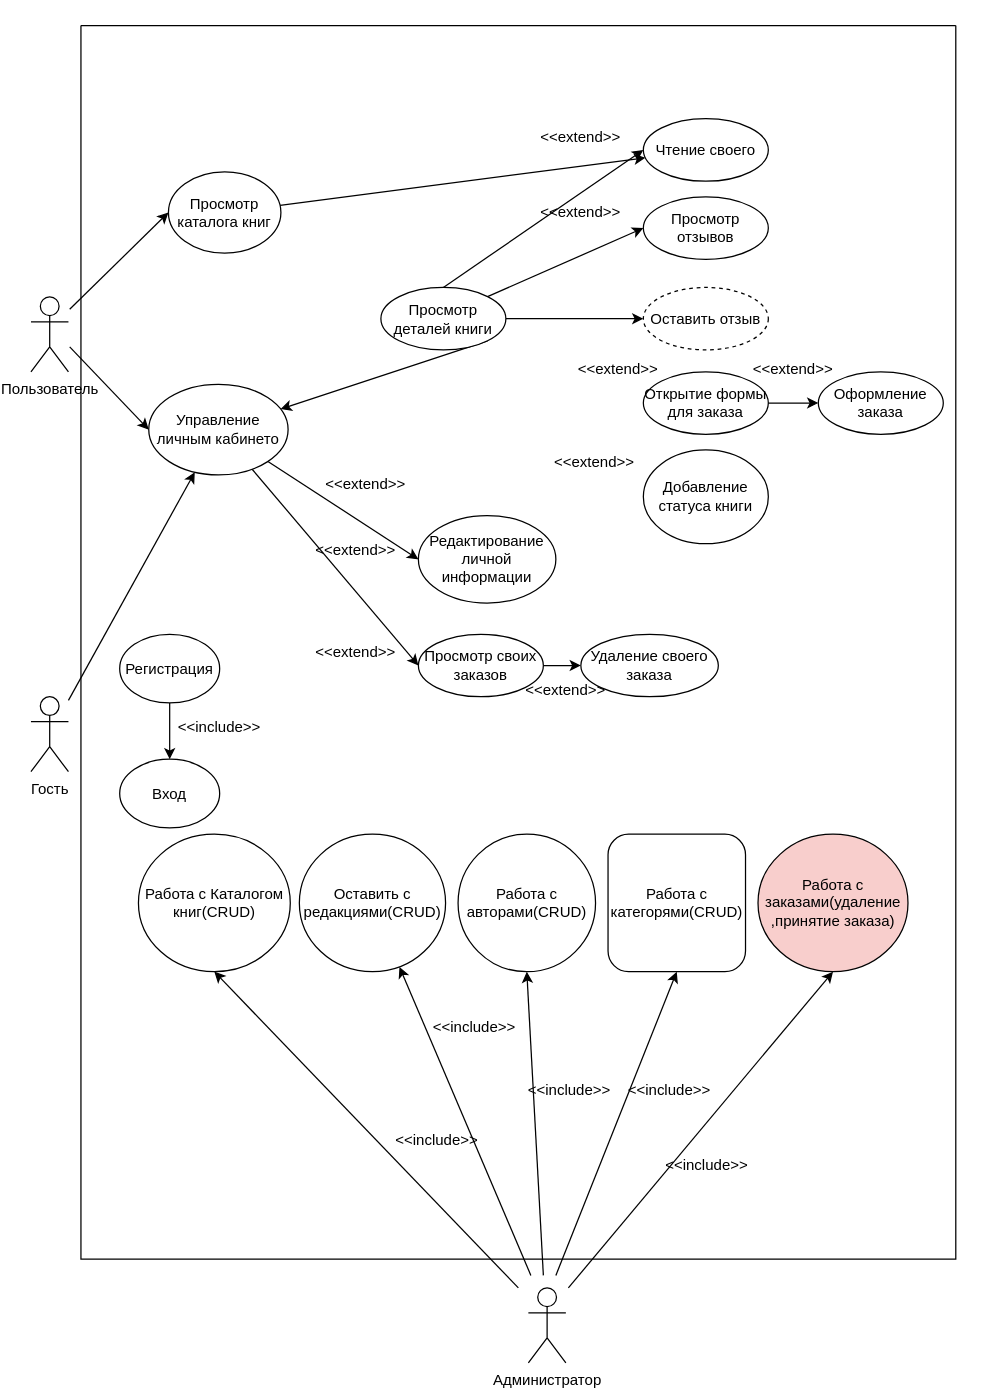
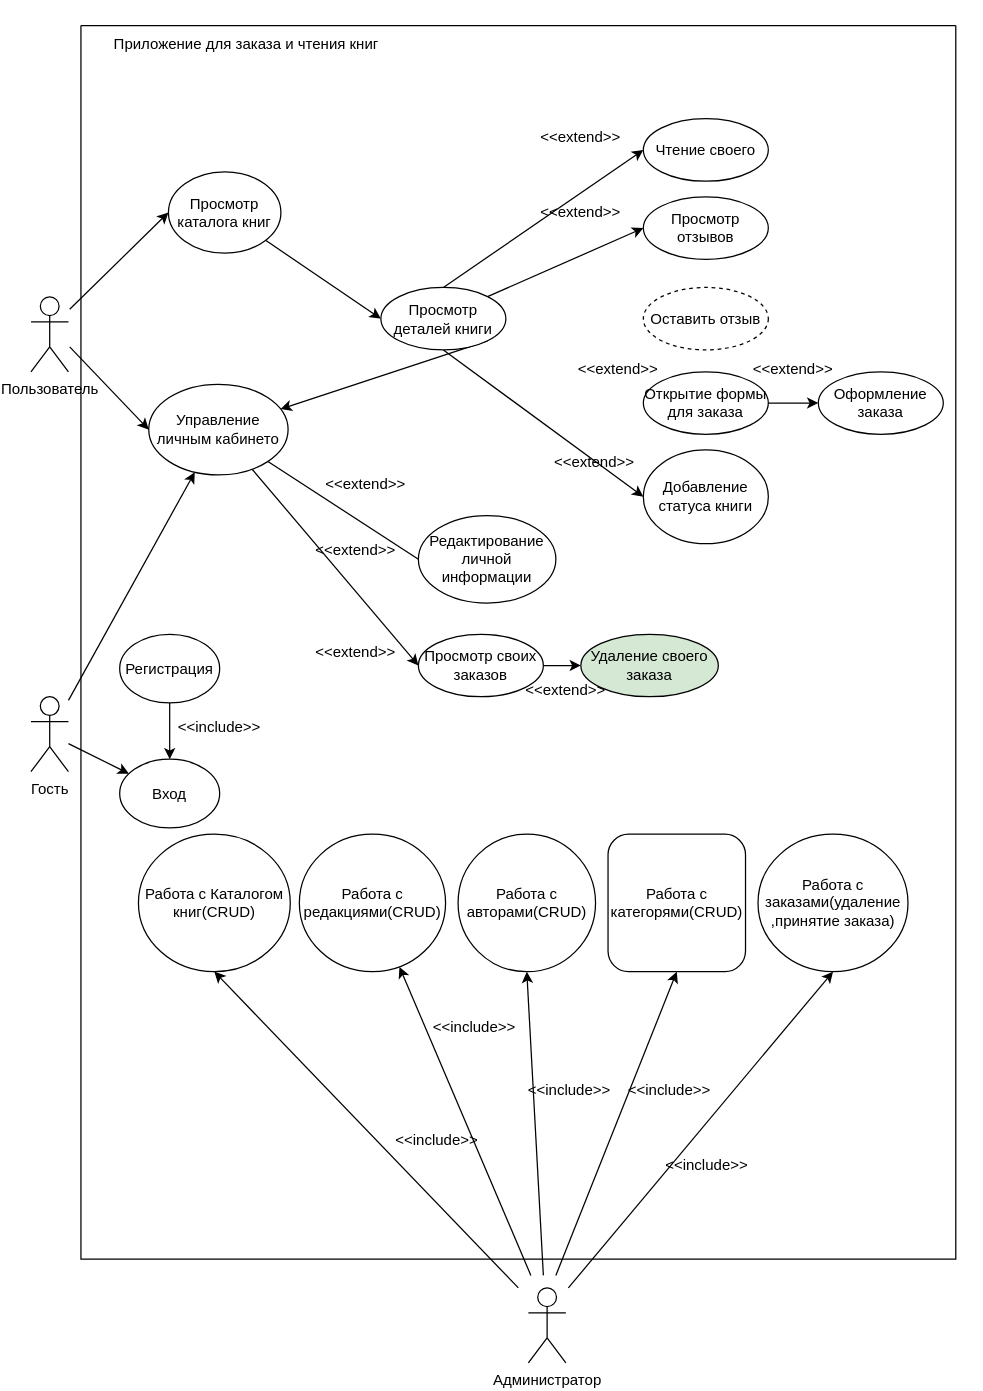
  <mxCell id="0" />
  <mxCell id="1" parent="0" />
  <mxCell id="2" value="Пользователь" style="shape=umlActor;verticalLabelPosition=bottom;verticalAlign=top;html=1;outlineConnect=0;" parent="1" vertex="1"><mxGeometry x="20" y="237" width="30" height="60" as="geometry" /></mxCell>
  <mxCell id="3" value="Администратор" style="shape=umlActor;verticalLabelPosition=bottom;verticalAlign=top;html=1;outlineConnect=0;" parent="1" vertex="1"><mxGeometry x="418" y="1030" width="30" height="60" as="geometry" /></mxCell>
- <mxCell id="4" style="rounded=0;orthogonalLoop=1;jettySize=auto;html=1;" parent="1" source="5" target="13" edge="1"><mxGeometry relative="1" as="geometry"><mxPoint x="257" y="169.5" as="targetPoint" /></mxGeometry></mxCell>
+ <mxCell id="4" style="rounded=0;orthogonalLoop=1;jettySize=auto;html=1;entryX=0;entryY=0.5;entryDx=0;entryDy=0;" parent="1" source="5" target="11" edge="1"><mxGeometry relative="1" as="geometry"><mxPoint x="257" y="169.5" as="targetPoint" /></mxGeometry></mxCell>
  <mxCell id="5" value="Просмотр каталога книг" style="ellipse;whiteSpace=wrap;html=1;" parent="1" vertex="1"><mxGeometry x="130" y="137" width="90" height="65" as="geometry" /></mxCell>
  <mxCell id="6" style="rounded=0;orthogonalLoop=1;jettySize=auto;html=1;exitX=0.5;exitY=0;exitDx=0;exitDy=0;entryX=0;entryY=0.5;entryDx=0;entryDy=0;" parent="1" source="11" target="13" edge="1"><mxGeometry relative="1" as="geometry" /></mxCell>
  <mxCell id="7" style="rounded=0;orthogonalLoop=1;jettySize=auto;html=1;exitX=1;exitY=0;exitDx=0;exitDy=0;entryX=0;entryY=0.5;entryDx=0;entryDy=0;" parent="1" source="11" target="17" edge="1"><mxGeometry relative="1" as="geometry" /></mxCell>
- <mxCell id="8" style="edgeStyle=orthogonalEdgeStyle;rounded=0;orthogonalLoop=1;jettySize=auto;html=1;entryX=0;entryY=0.5;entryDx=0;entryDy=0;" parent="1" source="11" target="16" edge="1"><mxGeometry relative="1" as="geometry" /></mxCell>
  <mxCell id="9" style="rounded=0;orthogonalLoop=1;jettySize=auto;html=1;exitX=1;exitY=1;exitDx=0;exitDy=0;" parent="1" source="11" target="46" edge="1"><mxGeometry relative="1" as="geometry" /></mxCell>
+ <mxCell id="10" style="rounded=0;orthogonalLoop=1;jettySize=auto;html=1;exitX=0.5;exitY=1;exitDx=0;exitDy=0;entryX=0;entryY=0.5;entryDx=0;entryDy=0;" parent="1" source="11" target="12" edge="1"><mxGeometry relative="1" as="geometry" /></mxCell>
  <mxCell id="11" value="Просмотр деталей книги" style="ellipse;whiteSpace=wrap;html=1;" parent="1" vertex="1"><mxGeometry x="300" y="229.5" width="100" height="50" as="geometry" /></mxCell>
  <mxCell id="12" value="Добавление статуса книги" style="ellipse;whiteSpace=wrap;html=1;" parent="1" vertex="1"><mxGeometry x="510" y="359.5" width="100" height="75" as="geometry" /></mxCell>
  <mxCell id="13" value="Чтение своего" style="ellipse;whiteSpace=wrap;html=1;" parent="1" vertex="1"><mxGeometry x="510" y="94.5" width="100" height="50" as="geometry" /></mxCell>
  <mxCell id="14" style="edgeStyle=orthogonalEdgeStyle;rounded=0;orthogonalLoop=1;jettySize=auto;html=1;entryX=0;entryY=0.5;entryDx=0;entryDy=0;" parent="1" source="15" edge="1"><mxGeometry relative="1" as="geometry"><mxPoint x="650" y="322" as="targetPoint" /></mxGeometry></mxCell>
  <mxCell id="15" value="Открытие формы для заказа" style="ellipse;whiteSpace=wrap;html=1;" parent="1" vertex="1"><mxGeometry x="510" y="297" width="100" height="50" as="geometry" /></mxCell>
  <mxCell id="16" value="Оставить отзыв" style="ellipse;whiteSpace=wrap;html=1;dashed=1;" parent="1" vertex="1"><mxGeometry x="510" y="229.5" width="100" height="50" as="geometry" /></mxCell>
  <mxCell id="17" value="Просмотр отзывов" style="ellipse;whiteSpace=wrap;html=1;" parent="1" vertex="1"><mxGeometry x="510" y="157" width="100" height="50" as="geometry" /></mxCell>
  <mxCell id="18" value="Редактирование личной информации" style="ellipse;whiteSpace=wrap;html=1;" parent="1" vertex="1"><mxGeometry x="330" y="412" width="110" height="70" as="geometry" /></mxCell>
  <mxCell id="19" style="edgeStyle=orthogonalEdgeStyle;rounded=0;orthogonalLoop=1;jettySize=auto;html=1;entryX=0;entryY=0.5;entryDx=0;entryDy=0;" parent="1" source="20" target="21" edge="1"><mxGeometry relative="1" as="geometry" /></mxCell>
  <mxCell id="20" value="Просмотр своих заказов" style="ellipse;whiteSpace=wrap;html=1;" parent="1" vertex="1"><mxGeometry x="330" y="507" width="100" height="50" as="geometry" /></mxCell>
- <mxCell id="21" value="Удаление своего заказа" style="ellipse;whiteSpace=wrap;html=1;" parent="1" vertex="1"><mxGeometry x="460" y="507" width="110" height="50" as="geometry" /></mxCell>
+ <mxCell id="21" value="Удаление своего заказа" style="ellipse;whiteSpace=wrap;html=1;fillColor=#d5e8d4;" parent="1" vertex="1"><mxGeometry x="460" y="507" width="110" height="50" as="geometry" /></mxCell>
  <mxCell id="22" style="rounded=0;orthogonalLoop=1;jettySize=auto;html=1;entryX=0.5;entryY=1;entryDx=0;entryDy=0;" parent="1" target="27" edge="1"><mxGeometry relative="1" as="geometry"><mxPoint x="410" y="1030" as="sourcePoint" /></mxGeometry></mxCell>
  <mxCell id="23" style="rounded=0;orthogonalLoop=1;jettySize=auto;html=1;" parent="1" target="28" edge="1"><mxGeometry relative="1" as="geometry"><mxPoint x="420" y="1020" as="sourcePoint" /></mxGeometry></mxCell>
  <mxCell id="24" style="rounded=0;orthogonalLoop=1;jettySize=auto;html=1;entryX=0.5;entryY=1;entryDx=0;entryDy=0;" parent="1" target="29" edge="1"><mxGeometry relative="1" as="geometry"><mxPoint x="430" y="1020" as="sourcePoint" /></mxGeometry></mxCell>
  <mxCell id="25" style="rounded=0;orthogonalLoop=1;jettySize=auto;html=1;entryX=0.5;entryY=1;entryDx=0;entryDy=0;" parent="1" target="31" edge="1"><mxGeometry relative="1" as="geometry"><mxPoint x="450" y="1030" as="sourcePoint" /></mxGeometry></mxCell>
  <mxCell id="26" style="rounded=0;orthogonalLoop=1;jettySize=auto;html=1;entryX=0.5;entryY=1;entryDx=0;entryDy=0;" parent="1" target="30" edge="1"><mxGeometry relative="1" as="geometry"><mxPoint x="440" y="1020" as="sourcePoint" /></mxGeometry></mxCell>
  <mxCell id="27" value="Работа с Каталогом книг(CRUD)" style="ellipse;whiteSpace=wrap;html=1;" parent="1" vertex="1"><mxGeometry x="106" y="667" width="121.5" height="110" as="geometry" /></mxCell>
- <mxCell id="28" value="Оставить с редакциями(CRUD)" style="ellipse;whiteSpace=wrap;html=1;" parent="1" vertex="1"><mxGeometry x="234.75" y="667" width="117" height="110" as="geometry" /></mxCell>
+ <mxCell id="28" value="Работа с редакциями(CRUD)" style="ellipse;whiteSpace=wrap;html=1;" parent="1" vertex="1"><mxGeometry x="234.75" y="667" width="117" height="110" as="geometry" /></mxCell>
  <mxCell id="29" value="Работа с авторами(CRUD)" style="ellipse;whiteSpace=wrap;html=1;" parent="1" vertex="1"><mxGeometry x="361.75" y="667" width="110" height="110" as="geometry" /></mxCell>
  <mxCell id="30" value="Работа с категорями(CRUD)" style="whiteSpace=wrap;html=1;rounded=1;" parent="1" vertex="1"><mxGeometry x="481.75" y="667" width="110" height="110" as="geometry" /></mxCell>
- <mxCell id="31" value="Работа с заказами(удаление ,принятие заказа)" style="ellipse;whiteSpace=wrap;html=1;fillColor=#f8cecc;" parent="1" vertex="1"><mxGeometry x="601.75" y="667" width="120" height="110" as="geometry" /></mxCell>
+ <mxCell id="31" value="Работа с заказами(удаление ,принятие заказа)" style="ellipse;whiteSpace=wrap;html=1;" parent="1" vertex="1"><mxGeometry x="601.75" y="667" width="120" height="110" as="geometry" /></mxCell>
  <mxCell id="32" value="&amp;lt;&amp;lt;extend&amp;gt;&amp;gt;" style="text;strokeColor=none;align=center;fillColor=none;html=1;verticalAlign=middle;whiteSpace=wrap;rounded=0;" parent="1" vertex="1"><mxGeometry x="258" y="372" width="60" height="30" as="geometry" /></mxCell>
  <mxCell id="33" value="&amp;lt;&amp;lt;extend&amp;gt;&amp;gt;" style="text;strokeColor=none;align=center;fillColor=none;html=1;verticalAlign=middle;whiteSpace=wrap;rounded=0;" parent="1" vertex="1"><mxGeometry x="250" y="424.5" width="60" height="30" as="geometry" /></mxCell>
  <mxCell id="34" value="&amp;lt;&amp;lt;extend&amp;gt;&amp;gt;" style="text;strokeColor=none;align=center;fillColor=none;html=1;verticalAlign=middle;whiteSpace=wrap;rounded=0;" parent="1" vertex="1"><mxGeometry x="250" y="507" width="60" height="30" as="geometry" /></mxCell>
  <mxCell id="35" value="&amp;lt;&amp;lt;extend&amp;gt;&amp;gt;" style="text;strokeColor=none;align=center;fillColor=none;html=1;verticalAlign=middle;whiteSpace=wrap;rounded=0;" parent="1" vertex="1"><mxGeometry x="418" y="537" width="60" height="30" as="geometry" /></mxCell>
  <mxCell id="36" value="&amp;lt;&amp;lt;extend&amp;gt;&amp;gt;" style="text;strokeColor=none;align=center;fillColor=none;html=1;verticalAlign=middle;whiteSpace=wrap;rounded=0;" parent="1" vertex="1"><mxGeometry x="460" y="279.5" width="60" height="30" as="geometry" /></mxCell>
  <mxCell id="37" value="&amp;lt;&amp;lt;extend&amp;gt;&amp;gt;" style="text;strokeColor=none;align=center;fillColor=none;html=1;verticalAlign=middle;whiteSpace=wrap;rounded=0;" parent="1" vertex="1"><mxGeometry x="430" y="154.5" width="60" height="30" as="geometry" /></mxCell>
  <mxCell id="38" value="&amp;lt;&amp;lt;extend&amp;gt;&amp;gt;" style="text;strokeColor=none;align=center;fillColor=none;html=1;verticalAlign=middle;whiteSpace=wrap;rounded=0;" parent="1" vertex="1"><mxGeometry x="430" y="94.5" width="60" height="30" as="geometry" /></mxCell>
  <mxCell id="39" value="Оформление заказа" style="ellipse;whiteSpace=wrap;html=1;" parent="1" vertex="1"><mxGeometry x="650" y="297" width="100" height="50" as="geometry" /></mxCell>
  <mxCell id="40" value="&amp;lt;&amp;lt;extend&amp;gt;&amp;gt;" style="text;strokeColor=none;align=center;fillColor=none;html=1;verticalAlign=middle;whiteSpace=wrap;rounded=0;" parent="1" vertex="1"><mxGeometry x="600" y="279.5" width="60" height="30" as="geometry" /></mxCell>
  <mxCell id="41" style="rounded=0;orthogonalLoop=1;jettySize=auto;html=1;" parent="1" source="43" target="46" edge="1"><mxGeometry relative="1" as="geometry" /></mxCell>
+ <mxCell id="42" style="rounded=0;orthogonalLoop=1;jettySize=auto;html=1;" parent="1" source="43" target="51" edge="1"><mxGeometry relative="1" as="geometry" /></mxCell>
  <mxCell id="43" value="Гость&lt;br&gt;" style="shape=umlActor;verticalLabelPosition=bottom;verticalAlign=top;html=1;outlineConnect=0;" parent="1" vertex="1"><mxGeometry x="20" y="557" width="30" height="60" as="geometry" /></mxCell>
- <mxCell id="44" style="rounded=0;orthogonalLoop=1;jettySize=auto;html=1;entryX=0;entryY=0.5;entryDx=0;entryDy=0;" parent="1" source="46" target="18" edge="1"><mxGeometry relative="1" as="geometry" /></mxCell>
+ <mxCell id="44" style="rounded=0;orthogonalLoop=1;jettySize=auto;html=1;entryX=0;entryY=0.5;entryDx=0;entryDy=0;endArrow=none;" parent="1" source="46" target="18" edge="1"><mxGeometry relative="1" as="geometry" /></mxCell>
  <mxCell id="45" style="rounded=0;orthogonalLoop=1;jettySize=auto;html=1;entryX=0;entryY=0.5;entryDx=0;entryDy=0;" parent="1" source="46" target="20" edge="1"><mxGeometry relative="1" as="geometry" /></mxCell>
  <mxCell id="46" value="Управление личным кабинето" style="ellipse;whiteSpace=wrap;html=1;" parent="1" vertex="1"><mxGeometry x="114.25" y="307" width="111.5" height="72.5" as="geometry" /></mxCell>
  <mxCell id="47" value="" style="endArrow=classic;html=1;rounded=0;entryX=0;entryY=0.5;entryDx=0;entryDy=0;" parent="1" target="46" edge="1"><mxGeometry width="50" height="50" relative="1" as="geometry"><mxPoint x="51" y="277" as="sourcePoint" /><mxPoint x="100" y="237" as="targetPoint" /></mxGeometry></mxCell>
  <mxCell id="48" value="" style="endArrow=classic;html=1;rounded=0;entryX=0;entryY=0.5;entryDx=0;entryDy=0;" parent="1" target="5" edge="1"><mxGeometry width="50" height="50" relative="1" as="geometry"><mxPoint x="51" y="247" as="sourcePoint" /><mxPoint x="110" y="197" as="targetPoint" /></mxGeometry></mxCell>
  <mxCell id="49" value="" style="swimlane;startSize=0;" parent="1" vertex="1"><mxGeometry x="60" y="20" width="700" height="987" as="geometry" /></mxCell>
+ <mxCell id="50" value="Приложение для заказа и чтения книг" style="text;html=1;align=center;verticalAlign=middle;resizable=0;points=[];autosize=1;strokeColor=none;fillColor=none;" parent="49" vertex="1"><mxGeometry x="11.75" width="240" height="30" as="geometry" /></mxCell>
  <mxCell id="51" value="Вход" style="ellipse;whiteSpace=wrap;html=1;" parent="49" vertex="1"><mxGeometry x="31" y="587" width="80" height="55" as="geometry" /></mxCell>
  <mxCell id="52" style="edgeStyle=orthogonalEdgeStyle;rounded=0;orthogonalLoop=1;jettySize=auto;html=1;" parent="49" source="53" target="51" edge="1"><mxGeometry relative="1" as="geometry" /></mxCell>
  <mxCell id="53" value="Регистрация" style="ellipse;whiteSpace=wrap;html=1;" parent="49" vertex="1"><mxGeometry x="31" y="487" width="80" height="55" as="geometry" /></mxCell>
  <mxCell id="54" value="&amp;lt;&amp;lt;include&amp;gt;&amp;gt;" style="text;strokeColor=none;align=center;fillColor=none;html=1;verticalAlign=middle;whiteSpace=wrap;rounded=0;" parent="49" vertex="1"><mxGeometry x="81" y="547" width="60" height="30" as="geometry" /></mxCell>
  <mxCell id="55" value="&amp;lt;&amp;lt;include&amp;gt;&amp;gt;" style="text;strokeColor=none;align=center;fillColor=none;html=1;verticalAlign=middle;whiteSpace=wrap;rounded=0;" parent="49" vertex="1"><mxGeometry x="285" y="787" width="60" height="30" as="geometry" /></mxCell>
  <mxCell id="56" value="&amp;lt;&amp;lt;include&amp;gt;&amp;gt;" style="text;strokeColor=none;align=center;fillColor=none;html=1;verticalAlign=middle;whiteSpace=wrap;rounded=0;" parent="49" vertex="1"><mxGeometry x="255" y="877" width="60" height="30" as="geometry" /></mxCell>
  <mxCell id="57" value="&amp;lt;&amp;lt;include&amp;gt;&amp;gt;" style="text;strokeColor=none;align=center;fillColor=none;html=1;verticalAlign=middle;whiteSpace=wrap;rounded=0;" parent="49" vertex="1"><mxGeometry x="361" y="837" width="60" height="30" as="geometry" /></mxCell>
  <mxCell id="58" value="&amp;lt;&amp;lt;include&amp;gt;&amp;gt;" style="text;strokeColor=none;align=center;fillColor=none;html=1;verticalAlign=middle;whiteSpace=wrap;rounded=0;" parent="49" vertex="1"><mxGeometry x="441" y="837" width="60" height="30" as="geometry" /></mxCell>
  <mxCell id="59" value="&amp;lt;&amp;lt;include&amp;gt;&amp;gt;" style="text;strokeColor=none;align=center;fillColor=none;html=1;verticalAlign=middle;whiteSpace=wrap;rounded=0;" parent="49" vertex="1"><mxGeometry x="471" y="897" width="60" height="30" as="geometry" /></mxCell>
  <mxCell id="60" value="&amp;lt;&amp;lt;extend&amp;gt;&amp;gt;" style="text;strokeColor=none;align=center;fillColor=none;html=1;verticalAlign=middle;whiteSpace=wrap;rounded=0;" parent="49" vertex="1"><mxGeometry x="381" y="334.5" width="60" height="30" as="geometry" /></mxCell>
